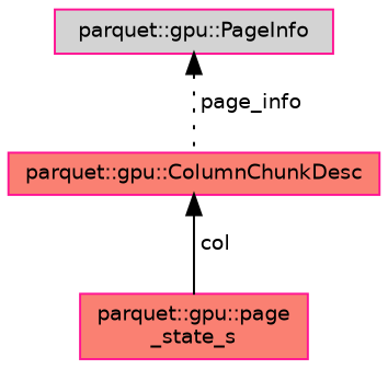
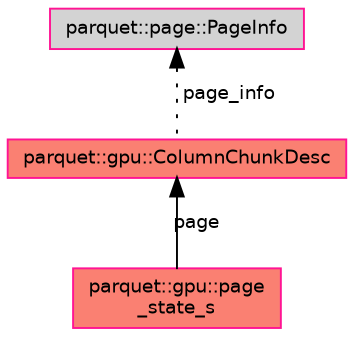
  digraph {
    node [color=deeppink fillcolor=salmon fontname=Helvetica fontsize=10 shape=record style=filled]
    edge [color=black dir=back fontname=Helvetica fontsize=10 labelfontname=Helvetica labelfontsize=10]
    n1 [fontcolor=black height=0.2 label="parquet::gpu::page\l_state_s" width=0.4]
    n2 [height=0.2 label="parquet::gpu::ColumnChunkDesc" width=0.4]
-   n3 [fillcolor=lightgrey height=0.2 label="parquet::gpu::PageInfo" width=0.4]
-   n2 -> n1 [label=" col" style=solid]
+   n3 [fillcolor=lightgrey height=0.2 label="parquet::page::PageInfo" width=0.4]
+   n2 -> n1 [label=" page" style=solid]
    n3 -> n2 [label=" page_info" style=dotted]
  }
